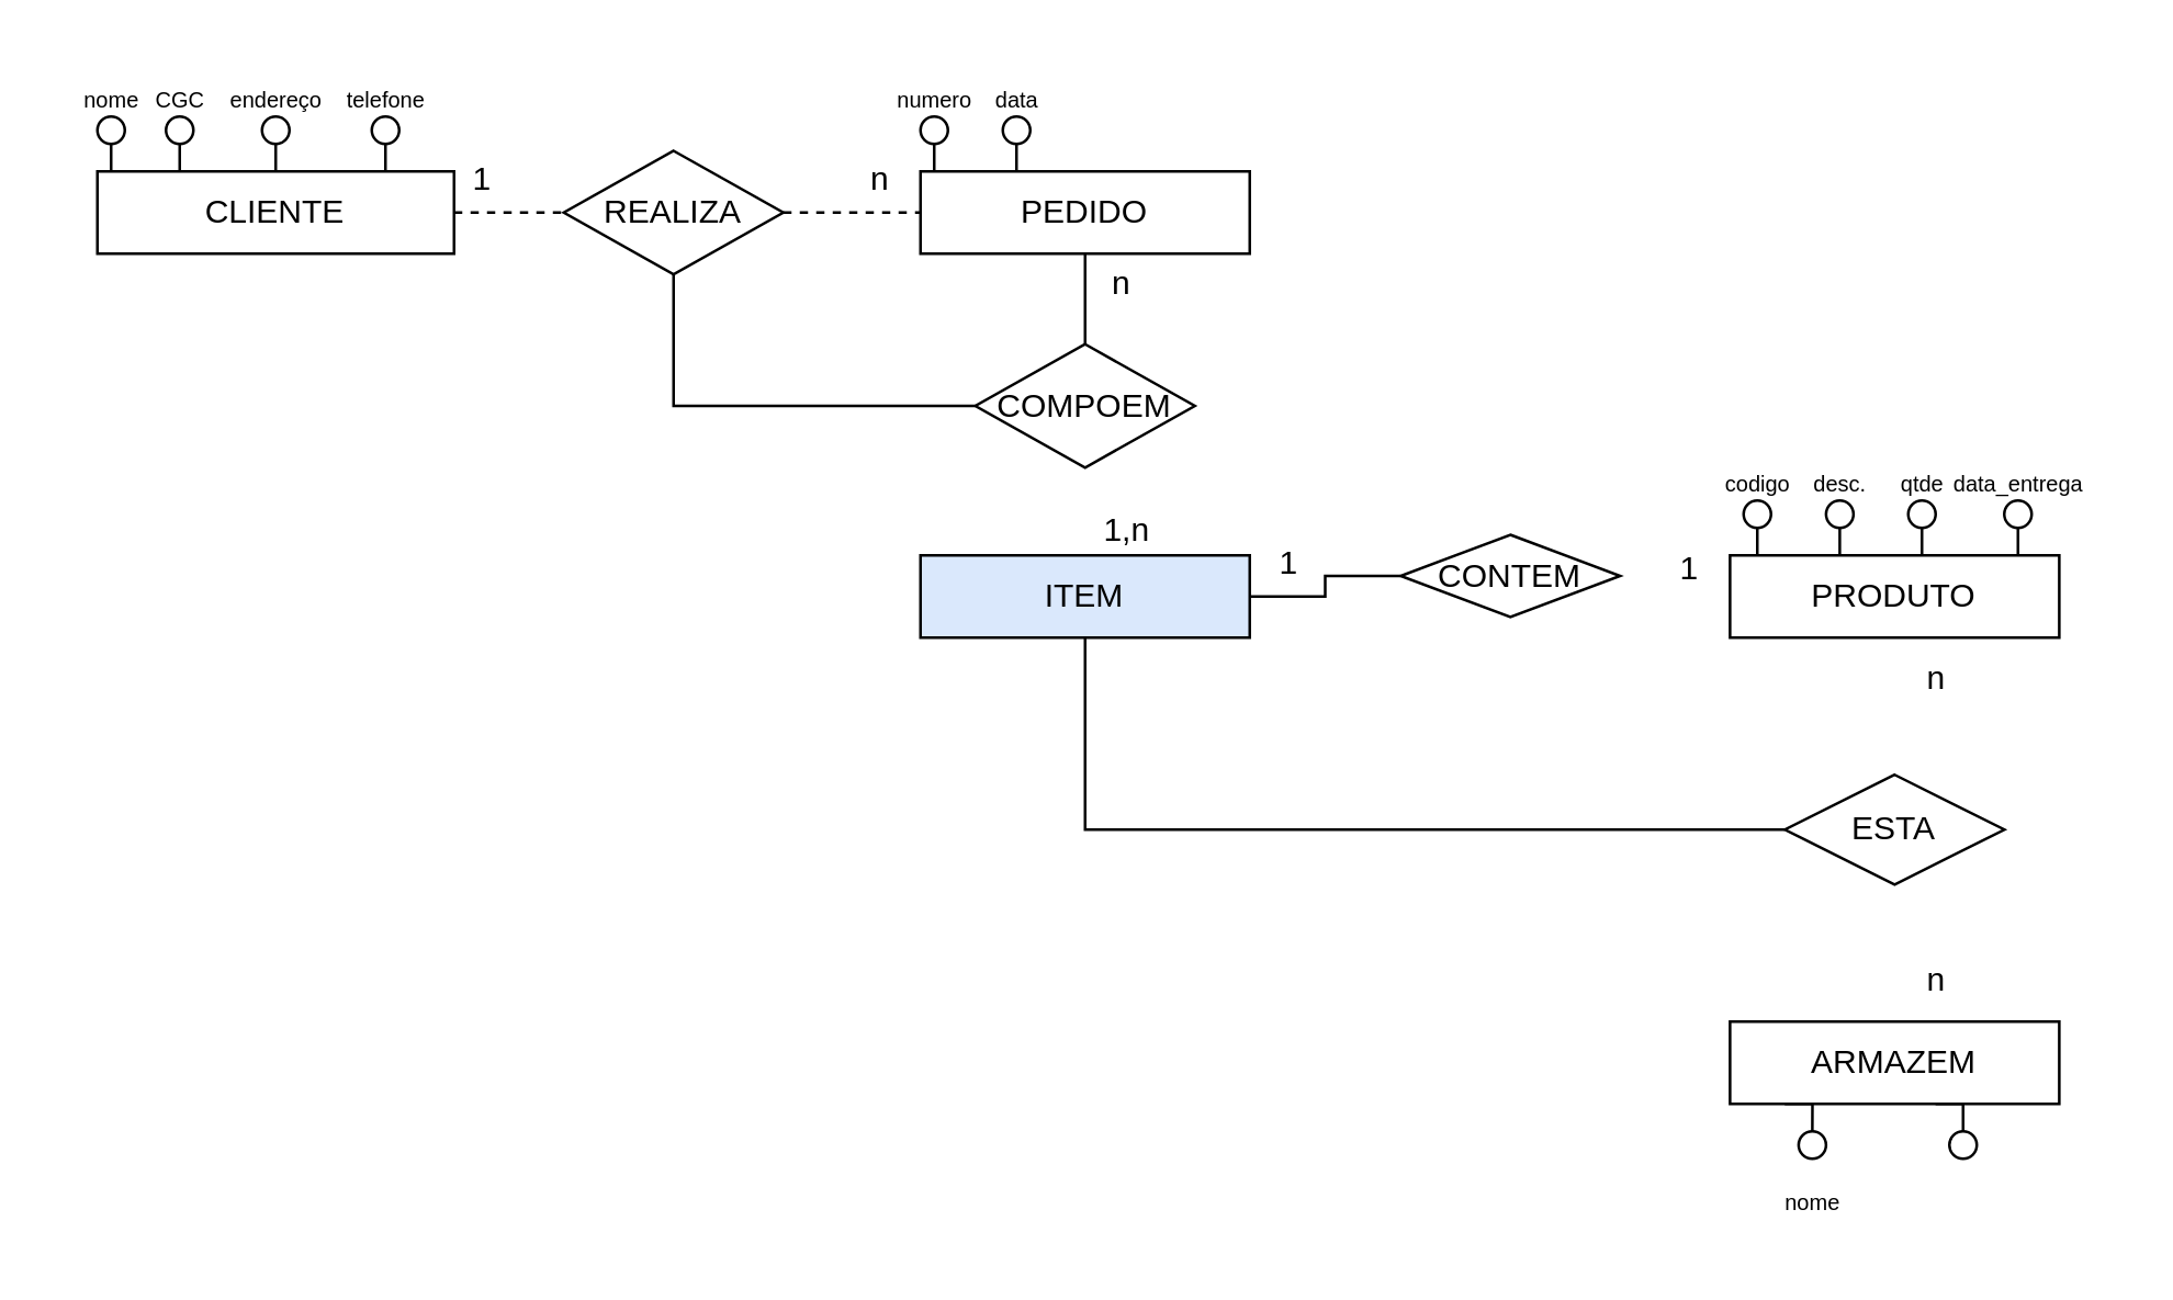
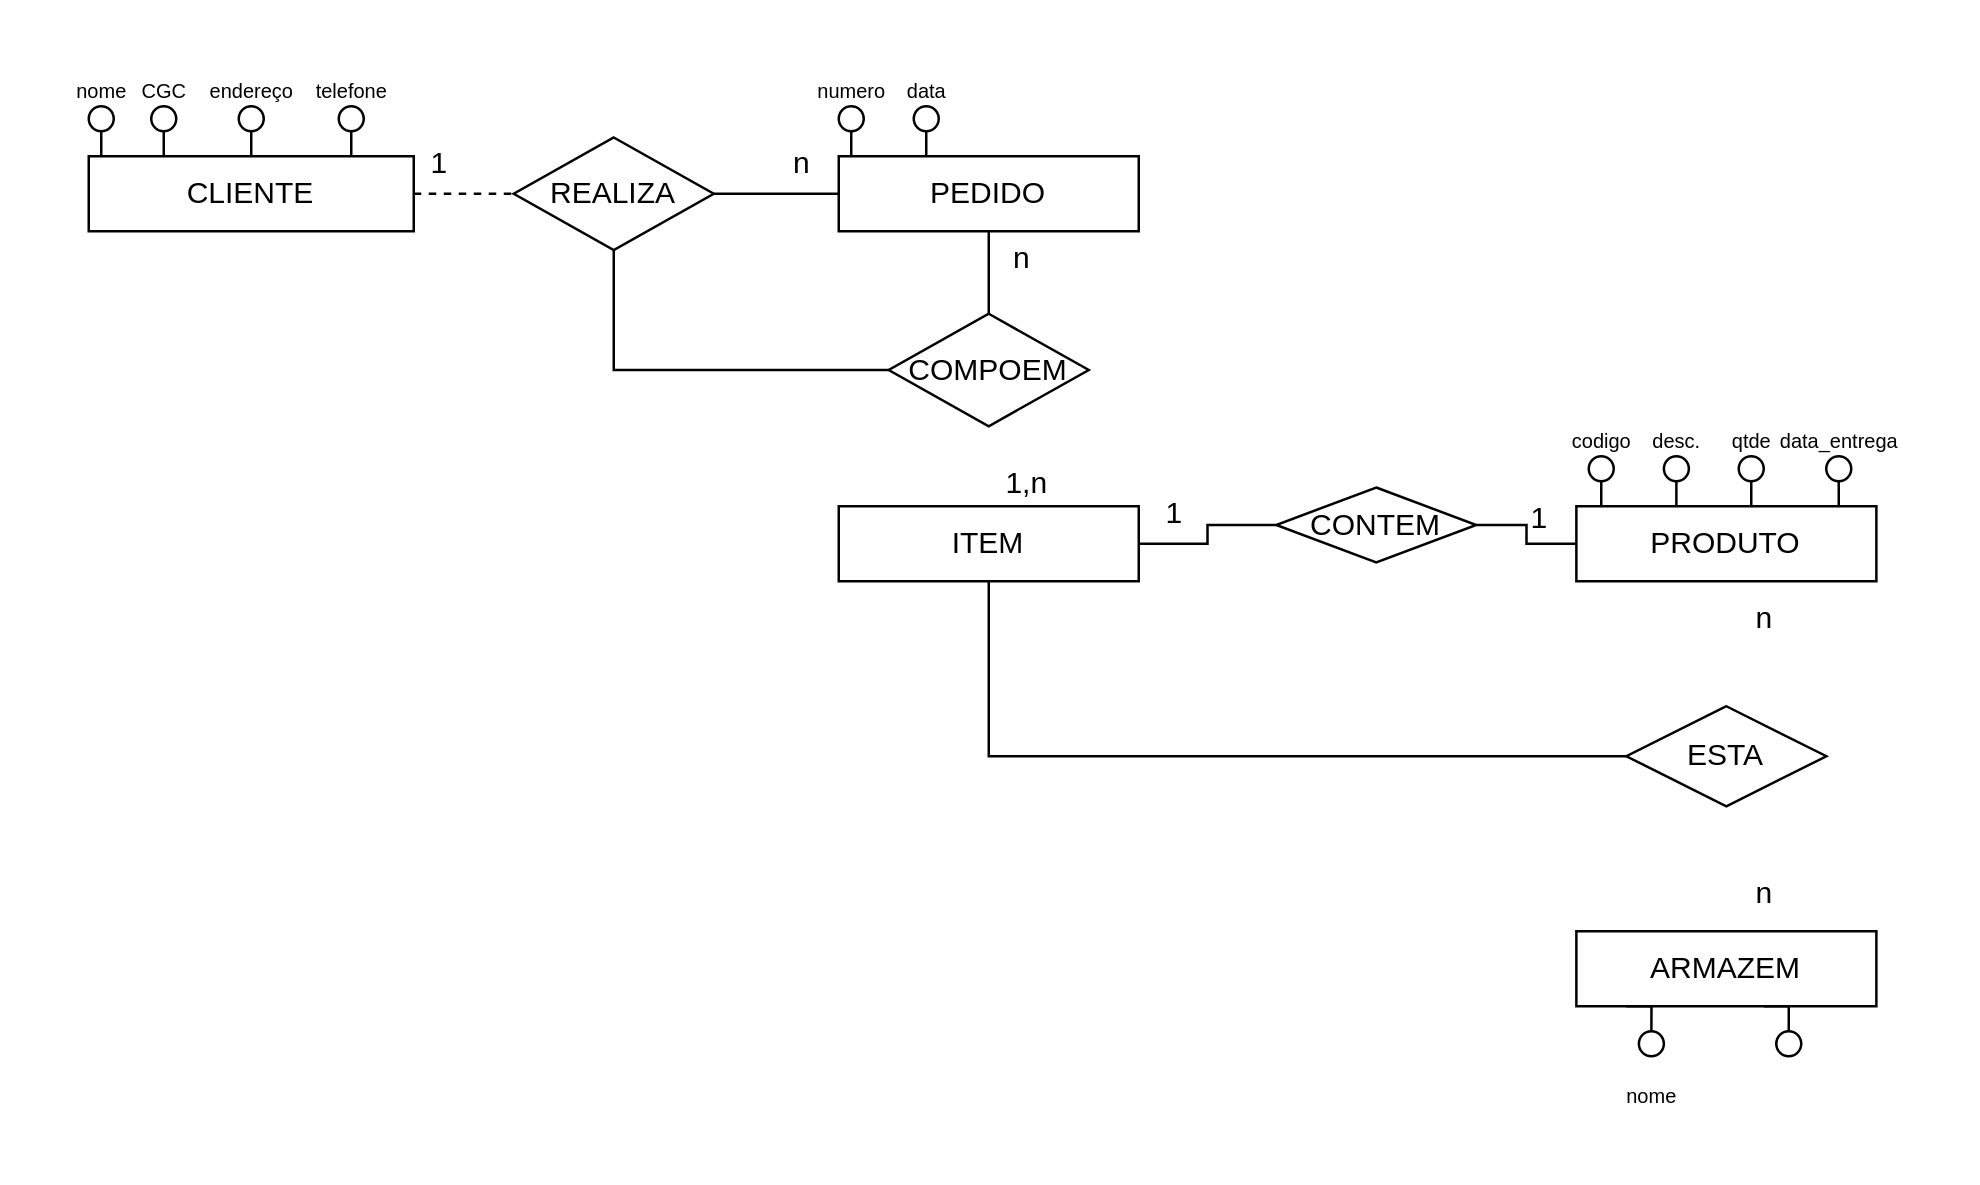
  <mxCell id="0" />
  <mxCell id="1" parent="0" />
  <mxCell id="2" style="edgeStyle=orthogonalEdgeStyle;rounded=0;orthogonalLoop=1;jettySize=auto;html=1;entryX=0;entryY=0.5;entryDx=0;entryDy=0;endArrow=none;endFill=0;dashed=1;" edge="1" parent="1" source="22" target="7"><mxGeometry relative="1" as="geometry" /></mxCell>
  <mxCell id="3" value="ARMAZEM" style="rounded=0;whiteSpace=wrap;html=1;" vertex="1" parent="1"><mxGeometry x="630.05" y="372" width="120" height="30" as="geometry" /></mxCell>
+ <mxCell id="4" style="edgeStyle=orthogonalEdgeStyle;rounded=0;orthogonalLoop=1;jettySize=auto;html=1;entryX=0;entryY=0.5;entryDx=0;entryDy=0;endArrow=none;endFill=0;" edge="1" parent="1" source="5" target="40"><mxGeometry relative="1" as="geometry"><mxPoint x="599.999" y="217.029" as="sourcePoint" /></mxGeometry></mxCell>
  <mxCell id="5" value="CONTEM" style="rhombus;whiteSpace=wrap;html=1;" vertex="1" parent="1"><mxGeometry x="510" y="194.5" width="80" height="30" as="geometry" /></mxCell>
- <mxCell id="6" style="edgeStyle=orthogonalEdgeStyle;rounded=0;orthogonalLoop=1;jettySize=auto;html=1;entryX=0;entryY=0.5;entryDx=0;entryDy=0;endArrow=none;endFill=0;dashed=1;" edge="1" parent="1" source="7" target="30"><mxGeometry relative="1" as="geometry" /></mxCell>
+ <mxCell id="6" style="edgeStyle=orthogonalEdgeStyle;rounded=0;orthogonalLoop=1;jettySize=auto;html=1;entryX=0;entryY=0.5;entryDx=0;entryDy=0;endArrow=none;endFill=0;" edge="1" parent="1" source="7" target="30"><mxGeometry relative="1" as="geometry" /></mxCell>
  <mxCell id="7" value="REALIZA" style="rhombus;whiteSpace=wrap;html=1;" vertex="1" parent="1"><mxGeometry x="205" y="54.5" width="80" height="45" as="geometry" /></mxCell>
  <mxCell id="8" style="edgeStyle=orthogonalEdgeStyle;rounded=0;orthogonalLoop=1;jettySize=auto;html=1;endArrow=none;endFill=0;" edge="1" parent="1" source="9" target="55"><mxGeometry relative="1" as="geometry" /></mxCell>
  <mxCell id="9" value="ESTA" style="rhombus;whiteSpace=wrap;html=1;" vertex="1" parent="1"><mxGeometry x="650.05" y="282" width="80" height="40" as="geometry" /></mxCell>
  <mxCell id="10" value="" style="ellipse;whiteSpace=wrap;html=1;aspect=fixed;" vertex="1" parent="1"><mxGeometry x="35" y="42" width="10" height="10" as="geometry" /></mxCell>
  <mxCell id="11" style="edgeStyle=orthogonalEdgeStyle;rounded=0;orthogonalLoop=1;jettySize=auto;html=1;entryX=0.038;entryY=0;entryDx=0;entryDy=0;entryPerimeter=0;endArrow=none;endFill=0;" edge="1" parent="1" source="10" target="22"><mxGeometry relative="1" as="geometry" /></mxCell>
  <mxCell id="12" value="&lt;font style=&quot;font-size: 8px;&quot;&gt;nome&lt;/font&gt;" style="text;html=1;align=center;verticalAlign=middle;resizable=0;points=[];autosize=1;strokeColor=none;fillColor=none;" vertex="1" parent="1"><mxGeometry x="20" y="20" width="40" height="30" as="geometry" /></mxCell>
  <mxCell id="13" value="" style="ellipse;whiteSpace=wrap;html=1;aspect=fixed;" vertex="1" parent="1"><mxGeometry x="60" y="42" width="10" height="10" as="geometry" /></mxCell>
  <mxCell id="14" style="edgeStyle=orthogonalEdgeStyle;rounded=0;orthogonalLoop=1;jettySize=auto;html=1;entryX=0.038;entryY=0;entryDx=0;entryDy=0;entryPerimeter=0;endArrow=none;endFill=0;" edge="1" parent="1" source="13"><mxGeometry relative="1" as="geometry"><mxPoint x="65" y="62" as="targetPoint" /></mxGeometry></mxCell>
  <mxCell id="15" value="&lt;font style=&quot;font-size: 8px;&quot;&gt;CGC&lt;/font&gt;" style="text;html=1;align=center;verticalAlign=middle;resizable=0;points=[];autosize=1;strokeColor=none;fillColor=none;" vertex="1" parent="1"><mxGeometry x="45" y="20" width="40" height="30" as="geometry" /></mxCell>
  <mxCell id="16" value="" style="ellipse;whiteSpace=wrap;html=1;aspect=fixed;" vertex="1" parent="1"><mxGeometry x="95" y="42" width="10" height="10" as="geometry" /></mxCell>
  <mxCell id="17" style="edgeStyle=orthogonalEdgeStyle;rounded=0;orthogonalLoop=1;jettySize=auto;html=1;entryX=0.038;entryY=0;entryDx=0;entryDy=0;entryPerimeter=0;endArrow=none;endFill=0;" edge="1" parent="1" source="16"><mxGeometry relative="1" as="geometry"><mxPoint x="100" y="62" as="targetPoint" /></mxGeometry></mxCell>
  <mxCell id="18" value="&lt;font style=&quot;font-size: 8px;&quot;&gt;endereço&lt;/font&gt;" style="text;html=1;align=center;verticalAlign=middle;resizable=0;points=[];autosize=1;strokeColor=none;fillColor=none;" vertex="1" parent="1"><mxGeometry x="70" y="20" width="60" height="30" as="geometry" /></mxCell>
  <mxCell id="19" value="" style="ellipse;whiteSpace=wrap;html=1;aspect=fixed;" vertex="1" parent="1"><mxGeometry x="135" y="42" width="10" height="10" as="geometry" /></mxCell>
  <mxCell id="20" style="edgeStyle=orthogonalEdgeStyle;rounded=0;orthogonalLoop=1;jettySize=auto;html=1;entryX=0.038;entryY=0;entryDx=0;entryDy=0;entryPerimeter=0;endArrow=none;endFill=0;" edge="1" parent="1" source="19"><mxGeometry relative="1" as="geometry"><mxPoint x="140" y="62" as="targetPoint" /><Array as="points"><mxPoint x="140" y="62" /></Array></mxGeometry></mxCell>
  <mxCell id="21" value="&lt;font style=&quot;font-size: 8px;&quot;&gt;telefone&lt;/font&gt;" style="text;html=1;align=center;verticalAlign=middle;resizable=0;points=[];autosize=1;strokeColor=none;fillColor=none;" vertex="1" parent="1"><mxGeometry x="115" y="20" width="50" height="30" as="geometry" /></mxCell>
  <mxCell id="22" value="CLIENTE" style="rounded=0;whiteSpace=wrap;html=1;" vertex="1" parent="1"><mxGeometry x="35" y="62" width="130" height="30" as="geometry" /></mxCell>
  <mxCell id="23" value="" style="ellipse;whiteSpace=wrap;html=1;aspect=fixed;" vertex="1" parent="1"><mxGeometry x="335" y="42" width="10" height="10" as="geometry" /></mxCell>
  <mxCell id="24" style="edgeStyle=orthogonalEdgeStyle;rounded=0;orthogonalLoop=1;jettySize=auto;html=1;entryX=0.038;entryY=0;entryDx=0;entryDy=0;entryPerimeter=0;endArrow=none;endFill=0;" edge="1" source="23" parent="1"><mxGeometry relative="1" as="geometry"><mxPoint x="340" y="62" as="targetPoint" /></mxGeometry></mxCell>
  <mxCell id="25" value="&lt;font style=&quot;font-size: 8px;&quot;&gt;numero&lt;/font&gt;" style="text;html=1;align=center;verticalAlign=middle;resizable=0;points=[];autosize=1;strokeColor=none;fillColor=none;" vertex="1" parent="1"><mxGeometry x="315" y="20" width="50" height="30" as="geometry" /></mxCell>
  <mxCell id="26" value="" style="ellipse;whiteSpace=wrap;html=1;aspect=fixed;" vertex="1" parent="1"><mxGeometry x="365" y="42" width="10" height="10" as="geometry" /></mxCell>
  <mxCell id="27" style="edgeStyle=orthogonalEdgeStyle;rounded=0;orthogonalLoop=1;jettySize=auto;html=1;entryX=0.038;entryY=0;entryDx=0;entryDy=0;entryPerimeter=0;endArrow=none;endFill=0;" edge="1" source="26" parent="1"><mxGeometry relative="1" as="geometry"><mxPoint x="370" y="62" as="targetPoint" /></mxGeometry></mxCell>
  <mxCell id="28" value="&lt;font style=&quot;font-size: 8px;&quot;&gt;data&lt;/font&gt;" style="text;html=1;align=center;verticalAlign=middle;resizable=0;points=[];autosize=1;strokeColor=none;fillColor=none;" vertex="1" parent="1"><mxGeometry x="350" y="20" width="40" height="30" as="geometry" /></mxCell>
  <mxCell id="29" style="edgeStyle=orthogonalEdgeStyle;rounded=0;orthogonalLoop=1;jettySize=auto;html=1;endArrow=none;endFill=0;" edge="1" parent="1" source="30"><mxGeometry relative="1" as="geometry"><mxPoint x="395" y="142" as="targetPoint" /></mxGeometry></mxCell>
  <mxCell id="30" value="PEDIDO" style="rounded=0;whiteSpace=wrap;html=1;" vertex="1" parent="1"><mxGeometry x="335" y="62" width="120" height="30" as="geometry" /></mxCell>
  <mxCell id="31" value="" style="ellipse;whiteSpace=wrap;html=1;aspect=fixed;" vertex="1" parent="1"><mxGeometry x="635" y="182" width="10" height="10" as="geometry" /></mxCell>
  <mxCell id="32" style="edgeStyle=orthogonalEdgeStyle;rounded=0;orthogonalLoop=1;jettySize=auto;html=1;entryX=0.038;entryY=0;entryDx=0;entryDy=0;entryPerimeter=0;endArrow=none;endFill=0;" edge="1" source="31" parent="1"><mxGeometry relative="1" as="geometry"><mxPoint x="640" y="202" as="targetPoint" /></mxGeometry></mxCell>
  <mxCell id="33" value="&lt;font style=&quot;font-size: 8px;&quot;&gt;codigo&lt;/font&gt;" style="text;html=1;align=center;verticalAlign=middle;resizable=0;points=[];autosize=1;strokeColor=none;fillColor=none;" vertex="1" parent="1"><mxGeometry x="615" y="160" width="50" height="30" as="geometry" /></mxCell>
  <mxCell id="34" value="" style="ellipse;whiteSpace=wrap;html=1;aspect=fixed;" vertex="1" parent="1"><mxGeometry x="665.05" y="182" width="10" height="10" as="geometry" /></mxCell>
  <mxCell id="35" style="edgeStyle=orthogonalEdgeStyle;rounded=0;orthogonalLoop=1;jettySize=auto;html=1;entryX=0.038;entryY=0;entryDx=0;entryDy=0;entryPerimeter=0;endArrow=none;endFill=0;" edge="1" source="34" parent="1"><mxGeometry relative="1" as="geometry"><mxPoint x="670.05" y="202" as="targetPoint" /><Array as="points"><mxPoint x="670" y="202" /><mxPoint x="670" y="202" /></Array></mxGeometry></mxCell>
  <mxCell id="36" value="&lt;font style=&quot;font-size: 8px;&quot;&gt;desc.&lt;/font&gt;" style="text;html=1;align=center;verticalAlign=middle;resizable=0;points=[];autosize=1;strokeColor=none;fillColor=none;" vertex="1" parent="1"><mxGeometry x="650.05" y="160" width="40" height="30" as="geometry" /></mxCell>
  <mxCell id="37" value="" style="ellipse;whiteSpace=wrap;html=1;aspect=fixed;" vertex="1" parent="1"><mxGeometry x="695" y="182" width="10" height="10" as="geometry" /></mxCell>
  <mxCell id="38" style="edgeStyle=orthogonalEdgeStyle;rounded=0;orthogonalLoop=1;jettySize=auto;html=1;entryX=0.038;entryY=0;entryDx=0;entryDy=0;entryPerimeter=0;endArrow=none;endFill=0;" edge="1" source="37" parent="1"><mxGeometry relative="1" as="geometry"><mxPoint x="700" y="202" as="targetPoint" /></mxGeometry></mxCell>
  <mxCell id="39" value="&lt;font style=&quot;font-size: 8px;&quot;&gt;qtde&lt;/font&gt;" style="text;html=1;align=center;verticalAlign=middle;resizable=0;points=[];autosize=1;strokeColor=none;fillColor=none;" vertex="1" parent="1"><mxGeometry x="680" y="160" width="40" height="30" as="geometry" /></mxCell>
  <mxCell id="40" value="PRODUTO" style="rounded=0;whiteSpace=wrap;html=1;" vertex="1" parent="1"><mxGeometry x="630.05" y="202" width="120" height="30" as="geometry" /></mxCell>
  <mxCell id="41" value="" style="ellipse;whiteSpace=wrap;html=1;aspect=fixed;" vertex="1" parent="1"><mxGeometry x="730" y="182" width="10" height="10" as="geometry" /></mxCell>
  <mxCell id="42" style="edgeStyle=orthogonalEdgeStyle;rounded=0;orthogonalLoop=1;jettySize=auto;html=1;entryX=0.038;entryY=0;entryDx=0;entryDy=0;entryPerimeter=0;endArrow=none;endFill=0;" edge="1" source="41" parent="1"><mxGeometry relative="1" as="geometry"><mxPoint x="735" y="202" as="targetPoint" /><Array as="points"><mxPoint x="735" y="202" /></Array></mxGeometry></mxCell>
  <mxCell id="43" value="&lt;font style=&quot;font-size: 8px;&quot;&gt;data_entrega&lt;/font&gt;" style="text;html=1;align=center;verticalAlign=middle;resizable=0;points=[];autosize=1;strokeColor=none;fillColor=none;" vertex="1" parent="1"><mxGeometry x="700" y="160" width="70" height="30" as="geometry" /></mxCell>
  <mxCell id="44" value="" style="ellipse;whiteSpace=wrap;html=1;aspect=fixed;" vertex="1" parent="1"><mxGeometry x="655.05" y="412" width="10" height="10" as="geometry" /></mxCell>
  <mxCell id="45" style="edgeStyle=orthogonalEdgeStyle;rounded=0;orthogonalLoop=1;jettySize=auto;html=1;endArrow=none;endFill=0;" edge="1" source="44" parent="1"><mxGeometry relative="1" as="geometry"><mxPoint x="650" y="402" as="targetPoint" /><Array as="points"><mxPoint x="660" y="402" /></Array></mxGeometry></mxCell>
  <mxCell id="46" value="&lt;font style=&quot;font-size: 8px;&quot;&gt;nome&lt;/font&gt;" style="text;html=1;align=center;verticalAlign=middle;resizable=0;points=[];autosize=1;strokeColor=none;fillColor=none;" vertex="1" parent="1"><mxGeometry x="640.05" y="422" width="40" height="30" as="geometry" /></mxCell>
  <mxCell id="47" value="" style="ellipse;whiteSpace=wrap;html=1;aspect=fixed;" vertex="1" parent="1"><mxGeometry x="710" y="412" width="10" height="10" as="geometry" /></mxCell>
  <mxCell id="48" style="edgeStyle=orthogonalEdgeStyle;rounded=0;orthogonalLoop=1;jettySize=auto;html=1;endArrow=none;endFill=0;" edge="1" parent="1" source="47"><mxGeometry relative="1" as="geometry"><mxPoint x="704.95" y="402" as="targetPoint" /><Array as="points"><mxPoint x="715" y="402" /></Array></mxGeometry></mxCell>
  <mxCell id="49" value="n" style="text;html=1;align=center;verticalAlign=middle;resizable=0;points=[];autosize=1;strokeColor=none;fillColor=none;" vertex="1" parent="1"><mxGeometry x="305" y="50" width="30" height="30" as="geometry" /></mxCell>
  <mxCell id="50" value="1" style="text;html=1;align=center;verticalAlign=middle;resizable=0;points=[];autosize=1;strokeColor=none;fillColor=none;" vertex="1" parent="1"><mxGeometry x="160" y="50" width="30" height="30" as="geometry" /></mxCell>
  <mxCell id="51" value="1" style="text;html=1;align=center;verticalAlign=middle;resizable=0;points=[];autosize=1;strokeColor=none;fillColor=none;" vertex="1" parent="1"><mxGeometry x="600.05" y="192" width="30" height="30" as="geometry" /></mxCell>
  <mxCell id="52" value="n" style="text;html=1;align=center;verticalAlign=middle;resizable=0;points=[];autosize=1;strokeColor=none;fillColor=none;" vertex="1" parent="1"><mxGeometry x="690" y="342" width="30" height="30" as="geometry" /></mxCell>
  <mxCell id="53" value="n" style="text;html=1;align=center;verticalAlign=middle;resizable=0;points=[];autosize=1;strokeColor=none;fillColor=none;" vertex="1" parent="1"><mxGeometry x="690" y="232" width="30" height="30" as="geometry" /></mxCell>
  <mxCell id="54" style="edgeStyle=orthogonalEdgeStyle;rounded=0;orthogonalLoop=1;jettySize=auto;html=1;endArrow=none;endFill=0;" edge="1" parent="1" source="55" target="5"><mxGeometry relative="1" as="geometry" /></mxCell>
- <mxCell id="55" value="ITEM" style="rounded=0;whiteSpace=wrap;html=1;fillColor=#dae8fc;" vertex="1" parent="1"><mxGeometry x="335" y="202" width="120" height="30" as="geometry" /></mxCell>
+ <mxCell id="55" value="ITEM" style="rounded=0;whiteSpace=wrap;html=1;" vertex="1" parent="1"><mxGeometry x="335" y="202" width="120" height="30" as="geometry" /></mxCell>
  <mxCell id="56" style="edgeStyle=orthogonalEdgeStyle;rounded=0;orthogonalLoop=1;jettySize=auto;html=1;endArrow=none;endFill=0;" edge="1" parent="1" source="57" target="7"><mxGeometry relative="1" as="geometry" /></mxCell>
  <mxCell id="57" value="COMPOEM" style="rhombus;whiteSpace=wrap;html=1;" vertex="1" parent="1"><mxGeometry x="355" y="125" width="80" height="45" as="geometry" /></mxCell>
  <mxCell id="58" value="1" style="text;html=1;align=center;verticalAlign=middle;resizable=0;points=[];autosize=1;strokeColor=none;fillColor=none;" vertex="1" parent="1"><mxGeometry x="454" y="190" width="30" height="30" as="geometry" /></mxCell>
  <mxCell id="59" value="1,n" style="text;html=1;align=center;verticalAlign=middle;resizable=0;points=[];autosize=1;strokeColor=none;fillColor=none;" vertex="1" parent="1"><mxGeometry x="390" y="178" width="40" height="30" as="geometry" /></mxCell>
  <mxCell id="60" value="n" style="text;html=1;align=center;verticalAlign=middle;resizable=0;points=[];autosize=1;strokeColor=none;fillColor=none;" vertex="1" parent="1"><mxGeometry x="393" y="88" width="30" height="30" as="geometry" /></mxCell>
